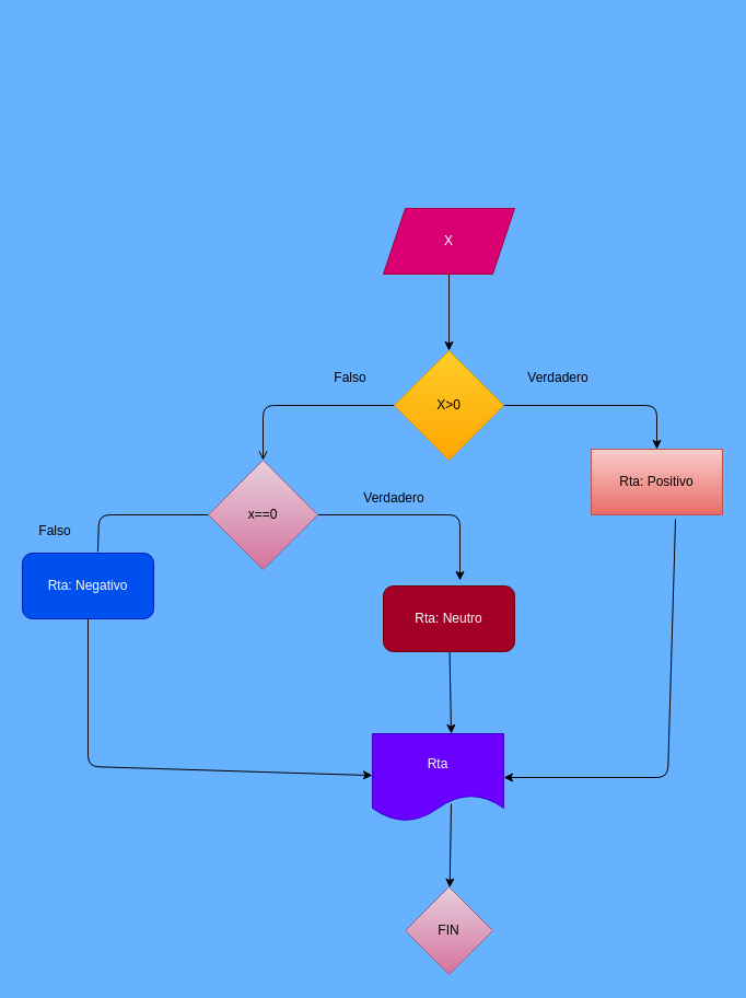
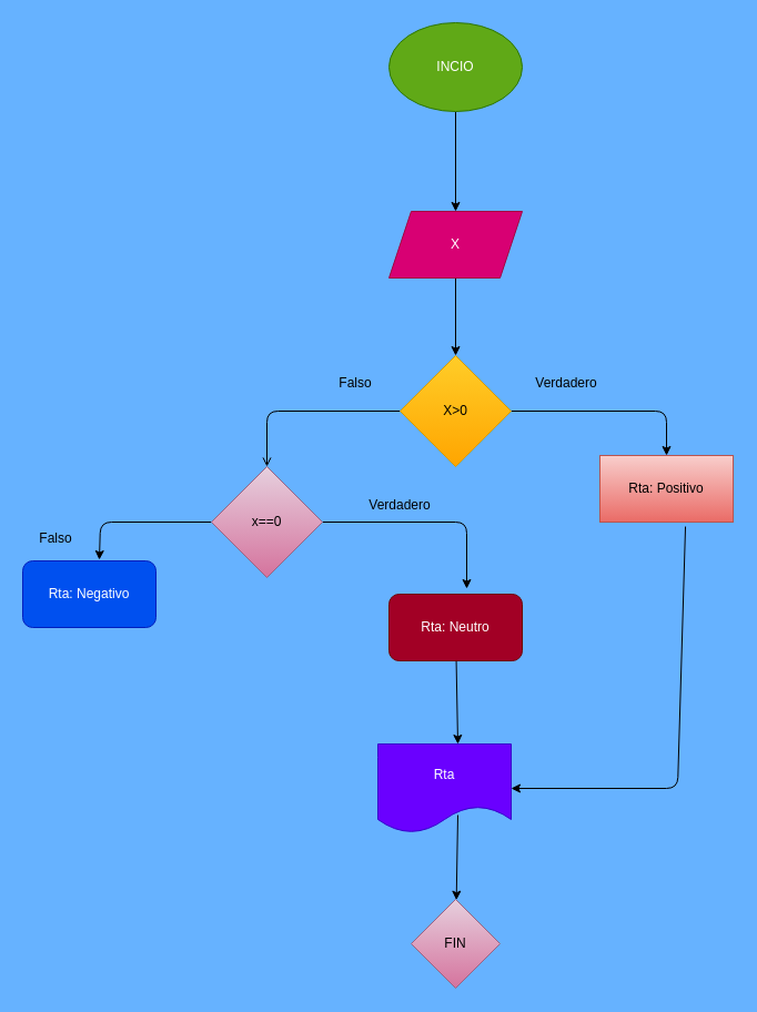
  <mxCell id="0" />
  <mxCell id="1" parent="0" />
+ <mxCell id="2" value="" style="edgeStyle=none;html=1;" edge="1" parent="1" source="3" target="5"><mxGeometry relative="1" as="geometry" /></mxCell>
+ <mxCell id="3" value="INCIO" style="ellipse;whiteSpace=wrap;html=1;fillColor=#60a917;fontColor=#ffffff;strokeColor=#2D7600;" vertex="1" parent="1"><mxGeometry x="350" y="20" width="120" height="80" as="geometry" /></mxCell>
  <mxCell id="4" value="" style="edgeStyle=none;html=1;" edge="1" parent="1" source="5" target="8"><mxGeometry relative="1" as="geometry" /></mxCell>
  <mxCell id="5" value="X" style="shape=parallelogram;perimeter=parallelogramPerimeter;whiteSpace=wrap;html=1;fixedSize=1;fillColor=#d80073;strokeColor=#A50040;fontColor=#ffffff;" vertex="1" parent="1"><mxGeometry x="350" y="190" width="120" height="60" as="geometry" /></mxCell>
  <mxCell id="6" value="" style="edgeStyle=none;html=1;" edge="1" parent="1" source="8" target="10"><mxGeometry relative="1" as="geometry"><Array as="points"><mxPoint x="600" y="370" /></Array></mxGeometry></mxCell>
  <mxCell id="7" value="" style="edgeStyle=none;html=1;endArrow=open;" edge="1" parent="1" source="8" target="13"><mxGeometry relative="1" as="geometry"><Array as="points"><mxPoint x="240" y="370" /></Array></mxGeometry></mxCell>
  <mxCell id="8" value="X&amp;gt;0" style="rhombus;whiteSpace=wrap;html=1;fillColor=#ffcd28;strokeColor=#d79b00;gradientColor=#ffa500;" vertex="1" parent="1"><mxGeometry x="360" y="320" width="100" height="100" as="geometry" /></mxCell>
  <mxCell id="9" value="" style="edgeStyle=none;html=1;entryX=1;entryY=0.5;entryDx=0;entryDy=0;exitX=0.642;exitY=1.067;exitDx=0;exitDy=0;exitPerimeter=0;" edge="1" parent="1" source="10" target="19"><mxGeometry relative="1" as="geometry"><mxPoint x="590" y="690" as="targetPoint" /><Array as="points"><mxPoint x="610" y="710" /></Array></mxGeometry></mxCell>
  <mxCell id="10" value="Rta: Positivo" style="whiteSpace=wrap;html=1;fillColor=#f8cecc;strokeColor=#b85450;gradientColor=#ea6b66;rounded=0;" vertex="1" parent="1"><mxGeometry x="540" y="410" width="120" height="60" as="geometry" /></mxCell>
  <mxCell id="11" value="" style="edgeStyle=none;html=1;" edge="1" parent="1" source="13"><mxGeometry relative="1" as="geometry"><mxPoint x="420" y="530" as="targetPoint" /><Array as="points"><mxPoint x="420" y="470" /></Array></mxGeometry></mxCell>
- <mxCell id="12" value="" style="edgeStyle=none;html=1;entryX=0.575;entryY=-0.017;entryDx=0;entryDy=0;entryPerimeter=0;endArrow=none;" edge="1" parent="1" source="13" target="17"><mxGeometry relative="1" as="geometry"><Array as="points"><mxPoint x="90" y="470" /></Array></mxGeometry></mxCell>
+ <mxCell id="12" value="" style="edgeStyle=none;html=1;entryX=0.575;entryY=-0.017;entryDx=0;entryDy=0;entryPerimeter=0;" edge="1" parent="1" source="13" target="17"><mxGeometry relative="1" as="geometry"><Array as="points"><mxPoint x="90" y="470" /></Array></mxGeometry></mxCell>
  <mxCell id="13" value="x==0" style="rhombus;whiteSpace=wrap;html=1;fillColor=#e6d0de;strokeColor=#996185;gradientColor=#d5739d;" vertex="1" parent="1"><mxGeometry x="190" y="420" width="100" height="100" as="geometry" /></mxCell>
  <mxCell id="14" value="" style="edgeStyle=none;html=1;entryX=0.6;entryY=0;entryDx=0;entryDy=0;entryPerimeter=0;" edge="1" parent="1" source="15" target="19"><mxGeometry relative="1" as="geometry" /></mxCell>
  <mxCell id="15" value="Rta: Neutro" style="rounded=1;whiteSpace=wrap;html=1;fillColor=#a20025;fontColor=#ffffff;strokeColor=#6F0000;" vertex="1" parent="1"><mxGeometry x="350" y="535" width="120" height="60" as="geometry" /></mxCell>
- <mxCell id="16" value="" style="edgeStyle=none;html=1;" edge="1" parent="1" source="17" target="19"><mxGeometry relative="1" as="geometry"><Array as="points"><mxPoint x="80" y="700" /></Array></mxGeometry></mxCell>
  <mxCell id="17" value="Rta: Negativo" style="rounded=1;whiteSpace=wrap;html=1;fillColor=#0050ef;strokeColor=#001DBC;fontColor=#ffffff;" vertex="1" parent="1"><mxGeometry x="20" y="505" width="120" height="60" as="geometry" /></mxCell>
  <mxCell id="18" value="" style="edgeStyle=none;html=1;exitX=0.6;exitY=0.8;exitDx=0;exitDy=0;exitPerimeter=0;" edge="1" parent="1" source="19" target="20"><mxGeometry relative="1" as="geometry" /></mxCell>
  <mxCell id="19" value="Rta" style="shape=document;whiteSpace=wrap;html=1;boundedLbl=1;fillColor=#6a00ff;strokeColor=#3700CC;fontColor=#ffffff;rounded=1;" vertex="1" parent="1"><mxGeometry x="340" y="670" width="120" height="80" as="geometry" /></mxCell>
  <mxCell id="20" value="FIN" style="rhombus;whiteSpace=wrap;html=1;fillColor=#e6d0de;strokeColor=#996185;gradientColor=#d5739d;" vertex="1" parent="1"><mxGeometry x="370" y="810" width="80" height="80" as="geometry" /></mxCell>
  <mxCell id="21" value="Falso" style="text;html=1;strokeColor=none;fillColor=none;align=center;verticalAlign=middle;whiteSpace=wrap;rounded=0;" vertex="1" parent="1"><mxGeometry x="290" y="330" width="60" height="30" as="geometry" /></mxCell>
  <mxCell id="22" value="Verdadero" style="text;html=1;strokeColor=none;fillColor=none;align=center;verticalAlign=middle;whiteSpace=wrap;rounded=0;" vertex="1" parent="1"><mxGeometry x="480" y="330" width="60" height="30" as="geometry" /></mxCell>
  <mxCell id="23" value="Falso" style="text;html=1;strokeColor=none;fillColor=none;align=center;verticalAlign=middle;whiteSpace=wrap;rounded=0;" vertex="1" parent="1"><mxGeometry x="20" y="470" width="60" height="30" as="geometry" /></mxCell>
  <mxCell id="24" value="Verdadero" style="text;html=1;strokeColor=none;fillColor=none;align=center;verticalAlign=middle;whiteSpace=wrap;rounded=0;" vertex="1" parent="1"><mxGeometry x="330" y="440" width="60" height="30" as="geometry" /></mxCell>
